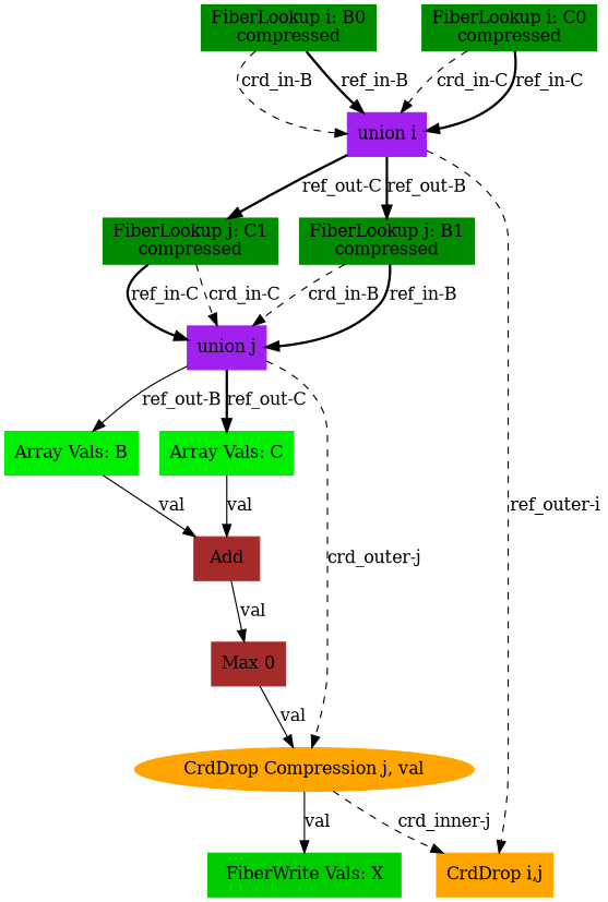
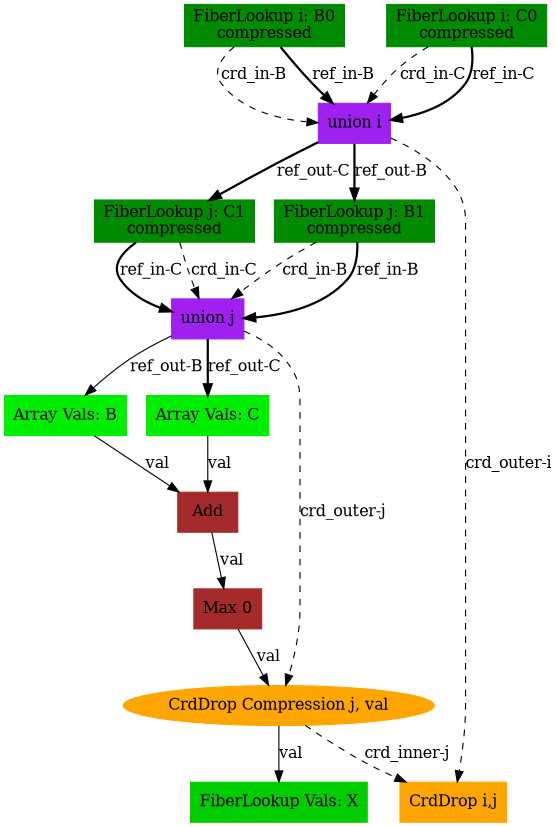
  digraph {
    node [color=green4 shape=box style=filled type=fiberlookup]
    edge [style=dashed type=ref]
    n1 [format=compressed index=i label="FiberLookup i: B0\ncompressed" root=true src=true tensor=B]
    n2 [color=purple index=i label="union i" type=union]
    n3 [format=compressed index=j label="FiberLookup j: B1\ncompressed" root=false src=true tensor=B]
    n4 [format=compressed index=j label="FiberLookup j: C1\ncompressed" root=false src=true tensor=C]
    n5 [color=orange inner=j label="CrdDrop i,j" outer=i type=crddrop]
    n6 [color=purple index=j label="union j" type=union]
    n7 [color=green2 label="Array Vals: B" tensor=B type=arrayvals]
    n8 [color=green2 label="Array Vals: C" tensor=C type=arrayvals]
    n9 [color=orange inner=val label="CrdDrop Compression j, val" outer=j type=crddrop shape=""]
    n10 [color=brown label=Add sub=0 type=add]
-   n11 [color=green3 label="FiberWrite Vals: X" sink=true tensor=X type=fiberwrite]
+   n11 [color=green3 label="FiberLookup Vals: X" sink=true tensor=X type=fiberwrite]
    n12 [color=brown const0=0 label="Max 0" type=smax]
    n13 [format=compressed index=i label="FiberLookup i: C0\ncompressed" root=true src=true tensor=C]
    n1 -> n2 [label="crd_in-B" type=crd]
    n1 -> n2 [label="ref_in-B" style=bold]
    n2 -> n3 [label="ref_out-B" style=bold]
    n2 -> n4 [label="ref_out-C" style=bold]
-   n2 -> n5 [label="ref_outer-i" type=crd]
+   n2 -> n5 [label="crd_outer-i" type=crd]
    n3 -> n6 [label="crd_in-B" type=crd]
    n3 -> n6 [label="ref_in-B" style=bold]
    n4 -> n6 [label="crd_in-C" type=crd]
    n4 -> n6 [label="ref_in-C" style=bold]
    n6 -> n7 [label="ref_out-B" style=solid]
    n6 -> n8 [label="ref_out-C" style=bold]
    n6 -> n9 [label="crd_outer-j" type=crd]
    n7 -> n10 [label=val type=val style=""]
    n8 -> n10 [label=val type=val style=""]
    n9 -> n5 [label="crd_inner-j" type=crd]
    n9 -> n11 [label=val type=val style=""]
    n10 -> n12 [label=val type=val style=""]
    n12 -> n9 [label=val type=val style=""]
    n13 -> n2 [label="crd_in-C" type=crd]
    n13 -> n2 [label="ref_in-C" style=bold]
  }
